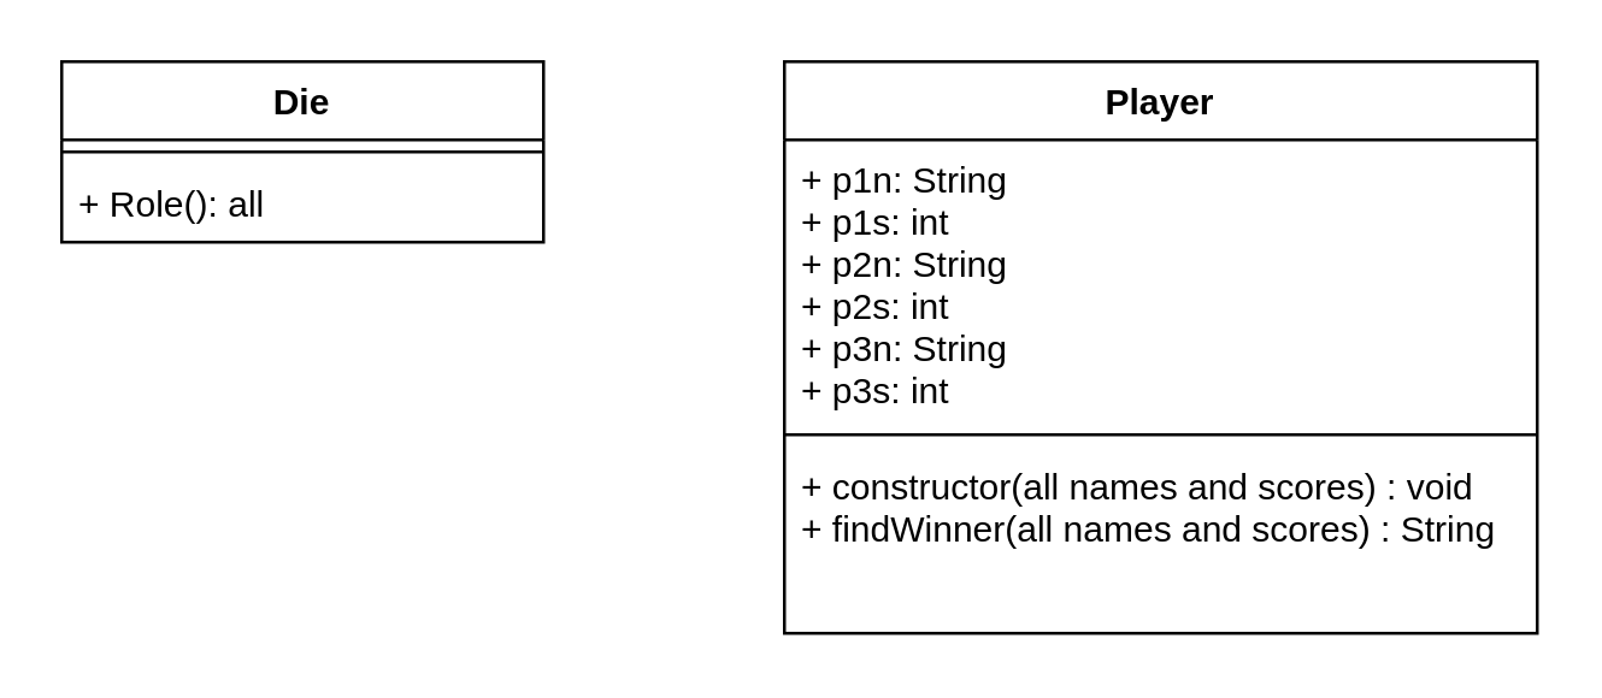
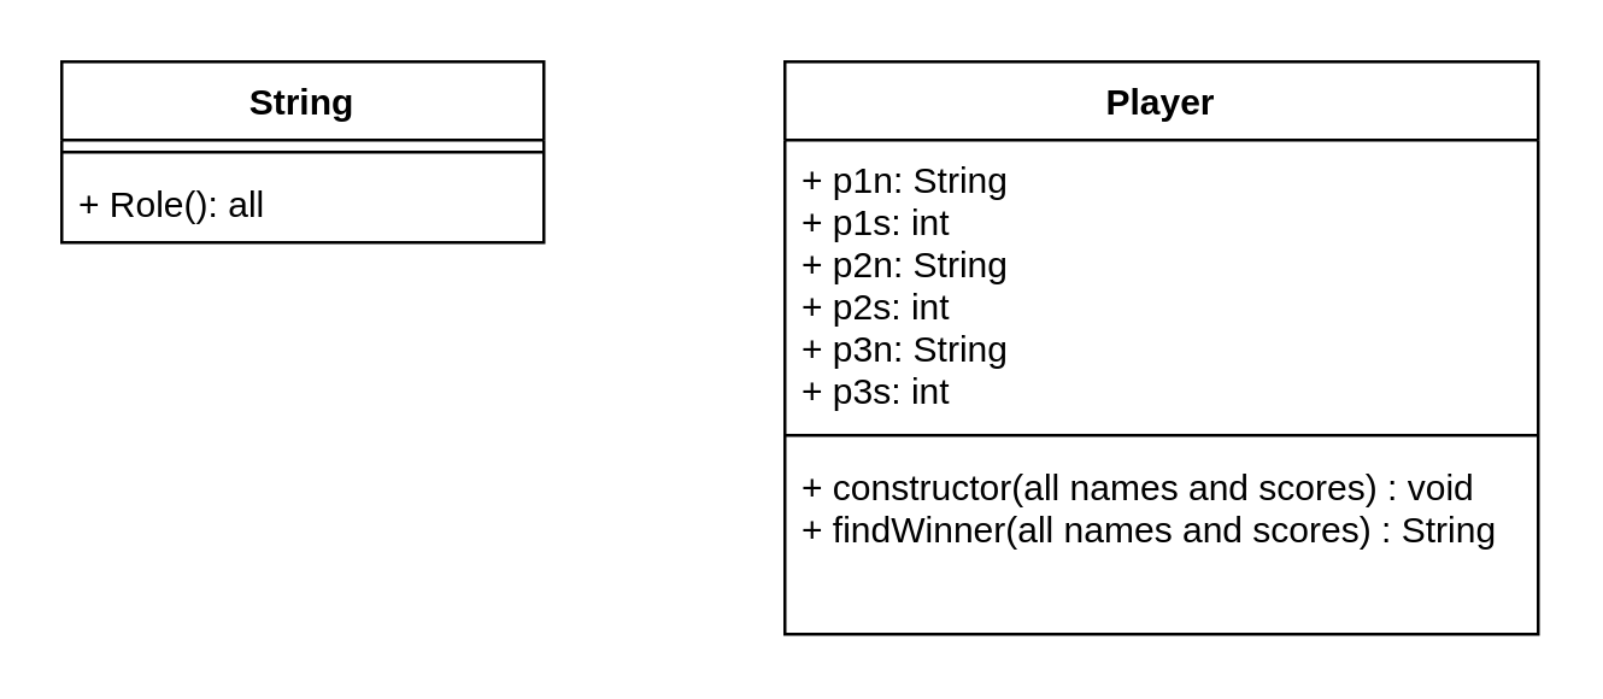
  <mxCell id="0" />
  <mxCell id="1" parent="0" />
- <mxCell id="2" value="Die" style="swimlane;fontStyle=1;align=center;verticalAlign=top;childLayout=stackLayout;horizontal=1;startSize=26;horizontalStack=0;resizeParent=1;resizeParentMax=0;resizeLast=0;collapsible=1;marginBottom=0;" vertex="1" parent="1"><mxGeometry x="20" y="20" width="160" height="60" as="geometry" /></mxCell>
+ <mxCell id="2" value="String" style="swimlane;fontStyle=1;align=center;verticalAlign=top;childLayout=stackLayout;horizontal=1;startSize=26;horizontalStack=0;resizeParent=1;resizeParentMax=0;resizeLast=0;collapsible=1;marginBottom=0;" vertex="1" parent="1"><mxGeometry x="20" y="20" width="160" height="60" as="geometry" /></mxCell>
  <mxCell id="3" value="" style="line;strokeWidth=1;fillColor=none;align=left;verticalAlign=middle;spacingTop=-1;spacingLeft=3;spacingRight=3;rotatable=0;labelPosition=right;points=[];portConstraint=eastwest;" vertex="1" parent="2"><mxGeometry y="26" width="160" height="8" as="geometry" /></mxCell>
  <mxCell id="4" value="+ Role(): all" style="text;strokeColor=none;fillColor=none;align=left;verticalAlign=top;spacingLeft=4;spacingRight=4;overflow=hidden;rotatable=0;points=[[0,0.5],[1,0.5]];portConstraint=eastwest;" vertex="1" parent="2"><mxGeometry y="34" width="160" height="26" as="geometry" /></mxCell>
  <mxCell id="5" value="Player" style="swimlane;fontStyle=1;align=center;verticalAlign=top;childLayout=stackLayout;horizontal=1;startSize=26;horizontalStack=0;resizeParent=1;resizeParentMax=0;resizeLast=0;collapsible=1;marginBottom=0;" vertex="1" parent="1"><mxGeometry x="260" y="20" width="250" height="190" as="geometry" /></mxCell>
  <mxCell id="6" value="+ p1n: String&#10;+ p1s: int&#10;+ p2n: String&#10;+ p2s: int&#10;+ p3n: String&#10;+ p3s: int" style="text;strokeColor=none;fillColor=none;align=left;verticalAlign=top;spacingLeft=4;spacingRight=4;overflow=hidden;rotatable=0;points=[[0,0.5],[1,0.5]];portConstraint=eastwest;" vertex="1" parent="5"><mxGeometry y="26" width="250" height="94" as="geometry" /></mxCell>
  <mxCell id="7" value="" style="line;strokeWidth=1;fillColor=none;align=left;verticalAlign=middle;spacingTop=-1;spacingLeft=3;spacingRight=3;rotatable=0;labelPosition=right;points=[];portConstraint=eastwest;" vertex="1" parent="5"><mxGeometry y="120" width="250" height="8" as="geometry" /></mxCell>
  <mxCell id="8" value="+ constructor(all names and scores) : void&#10;+ findWinner(all names and scores) : String" style="text;strokeColor=none;fillColor=none;align=left;verticalAlign=top;spacingLeft=4;spacingRight=4;overflow=hidden;rotatable=0;points=[[0,0.5],[1,0.5]];portConstraint=eastwest;" vertex="1" parent="5"><mxGeometry y="128" width="250" height="62" as="geometry" /></mxCell>
